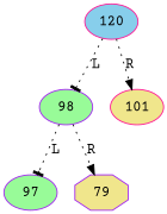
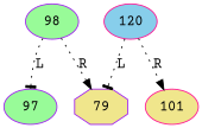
  digraph {
    fontname="Courier Prime"
    node [color=purple fillcolor=palegreen fontname="Courier Prime" shape=ellipse style=filled]
    edge [arrowhead=tee fontname="Courier Prime" style=dotted]
    98
    97
    n3 [fillcolor=khaki label=79 shape=octagon]
    n4 [color=deeppink fillcolor=skyblue label=120]
    101 [color=deeppink fillcolor=khaki]
    98 -> 97 [label=L]
    98 -> n3 [arrowhead=normal label=R]
-   n4 -> 98 [label=L]
+   n4 -> n3 [label=L]
    n4 -> 101 [arrowhead=normal label=R]
  }
